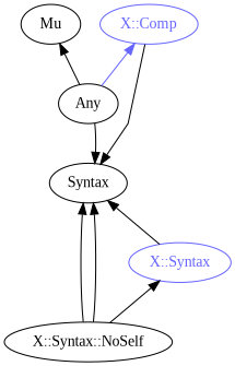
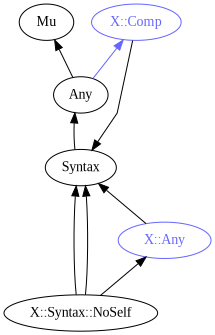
  digraph {
    fontname="Liberation Serif"
    rankdir=BT
    splines=polyline
    node [color="#000000" fontcolor="#000000" fontname="Liberation Serif"]
    edge [color="#000000" fontname="Liberation Serif"]
    n1 [label=Syntax]
    "X::Syntax::NoSelf"
-   "X::Syntax" [color="#6666FF" fontcolor="#6666FF"]
+   "X::Syntax" [color="#6666FF" fontcolor="#6666FF" label="X::Any"]
    Any
    Mu
    "X::Comp" [color="#6666FF" fontcolor="#6666FF"]
-   Any -> n1
+   n1 -> Any
    "X::Syntax::NoSelf" -> n1
    "X::Syntax::NoSelf" -> n1
    "X::Syntax::NoSelf" -> "X::Syntax"
    "X::Syntax" -> n1
    Any -> Mu
    Any -> "X::Comp" [color="#6666FF"]
    "X::Comp" -> n1
  }
